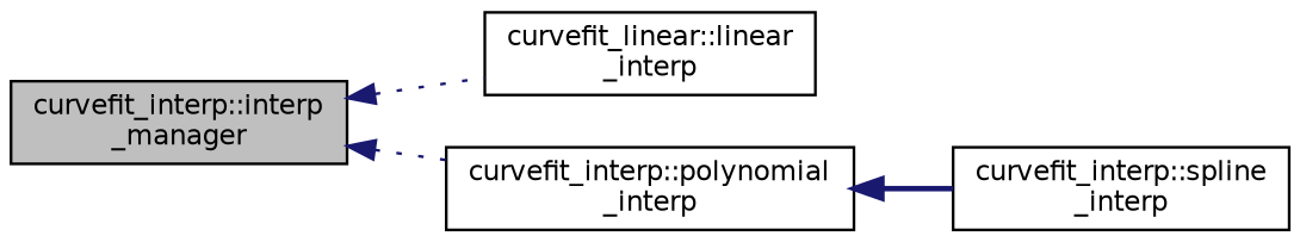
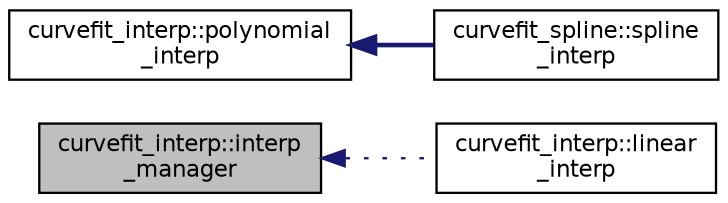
  digraph {
    rankdir=LR
    node [color=black fillcolor=white fontname=Helvetica fontsize=10 shape=record style=filled]
    edge [color=midnightblue dir=back fontname=Helvetica fontsize=10 labelfontname=Helvetica labelfontsize=10 style=dotted]
    n1 [fillcolor=grey75 fontcolor=black height=0.2 label="curvefit_interp::interp\l_manager" width=0.4]
-   n2 [height=0.2 label="curvefit_linear::linear\l_interp" width=0.4]
+   n2 [height=0.2 label="curvefit_interp::linear\l_interp" width=0.4]
    n3 [height=0.2 label="curvefit_interp::polynomial\l_interp" width=0.4]
-   n4 [height=0.2 label="curvefit_interp::spline\l_interp" width=0.4]
+   n4 [height=0.2 label="curvefit_spline::spline\l_interp" width=0.4]
    n1 -> n2
-   n1 -> n3
    n3 -> n4 [style=bold]
  }
